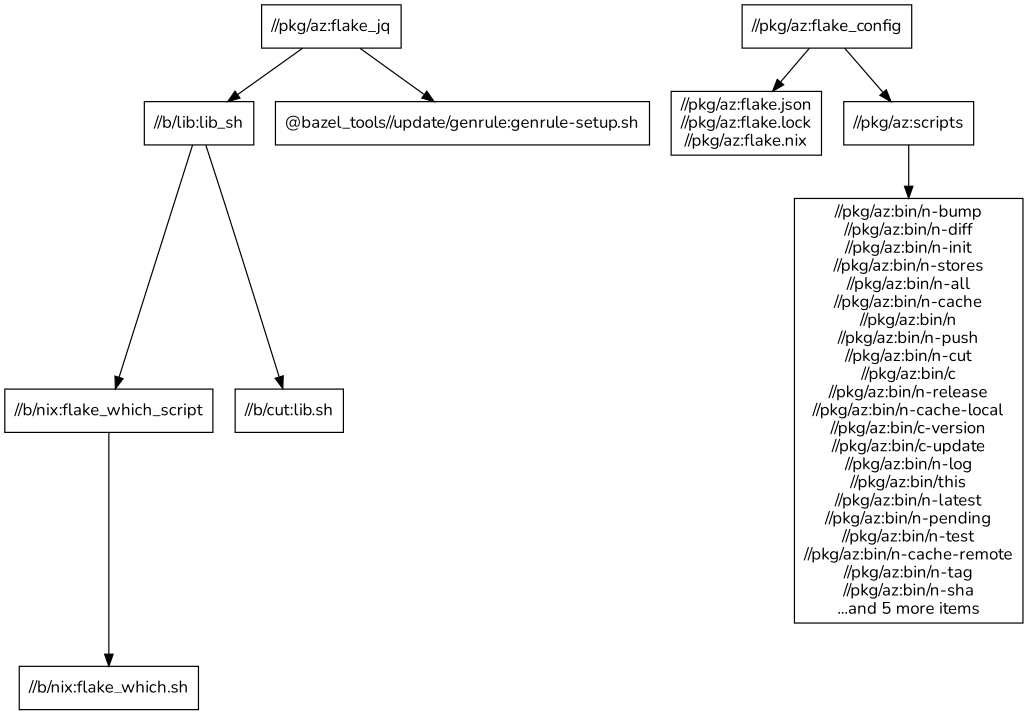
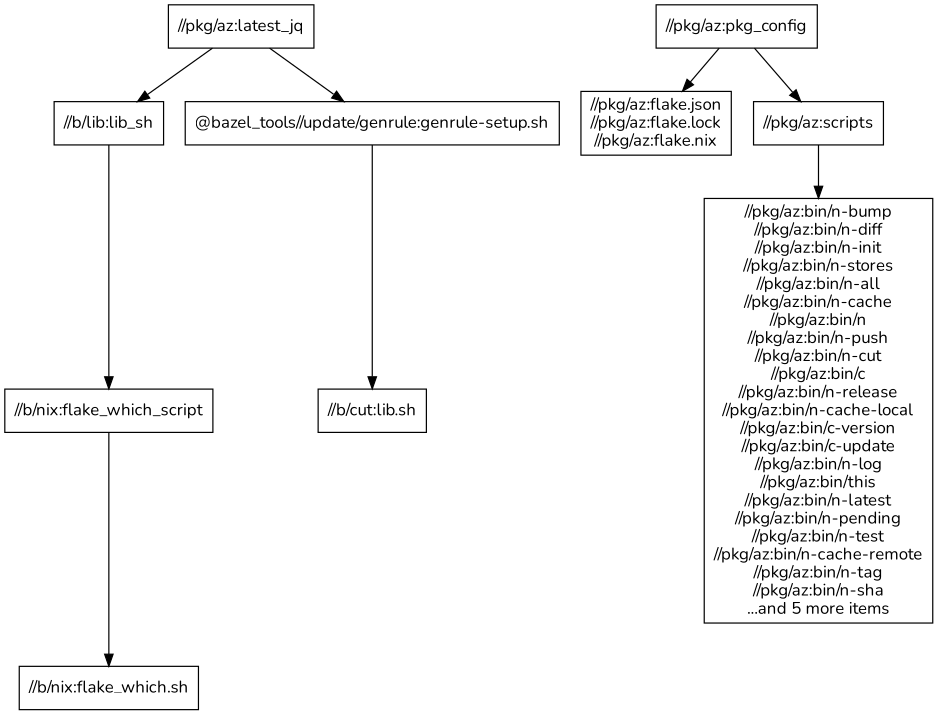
  digraph {
    fontname=Nunito
    node [fontname=Nunito shape=box]
    edge [fontname=Nunito]
-   "//pkg/az:flake_jq"
+   "//pkg/az:flake_jq" [label="//pkg/az:latest_jq"]
    "//b/lib:lib_sh"
    n3 [label="@bazel_tools//update/genrule:genrule-setup.sh"]
-   "//pkg/az:flake_config"
+   "//pkg/az:flake_config" [label="//pkg/az:pkg_config"]
    "//pkg/az:flake.json\n//pkg/az:flake.lock\n//pkg/az:flake.nix"
    "//pkg/az:scripts"
    "//b/nix:flake_which_script"
    "//b/nix:flake_which.sh"
    n9 [label="//b/cut:lib.sh"]
    "//pkg/az:bin/n-bump\n//pkg/az:bin/n-diff\n//pkg/az:bin/n-init\n//pkg/az:bin/n-stores\n//pkg/az:bin/n-all\n//pkg/az:bin/n-cache\n//pkg/az:bin/n\n//pkg/az:bin/n-push\n//pkg/az:bin/n-cut\n//pkg/az:bin/c\n//pkg/az:bin/n-release\n//pkg/az:bin/n-cache-local\n//pkg/az:bin/c-version\n//pkg/az:bin/c-update\n//pkg/az:bin/n-log\n//pkg/az:bin/this\n//pkg/az:bin/n-latest\n//pkg/az:bin/n-pending\n//pkg/az:bin/n-test\n//pkg/az:bin/n-cache-remote\n//pkg/az:bin/n-tag\n//pkg/az:bin/n-sha\n...and 5 more items"
    "//pkg/az:flake_jq" -> "//b/lib:lib_sh"
    "//pkg/az:flake_jq" -> n3
    "//b/lib:lib_sh" -> "//b/nix:flake_which_script"
-   "//b/lib:lib_sh" -> n9
+   n3 -> n9
    "//pkg/az:flake_config" -> "//pkg/az:flake.json\n//pkg/az:flake.lock\n//pkg/az:flake.nix"
    "//pkg/az:flake_config" -> "//pkg/az:scripts"
    "//pkg/az:scripts" -> "//pkg/az:bin/n-bump\n//pkg/az:bin/n-diff\n//pkg/az:bin/n-init\n//pkg/az:bin/n-stores\n//pkg/az:bin/n-all\n//pkg/az:bin/n-cache\n//pkg/az:bin/n\n//pkg/az:bin/n-push\n//pkg/az:bin/n-cut\n//pkg/az:bin/c\n//pkg/az:bin/n-release\n//pkg/az:bin/n-cache-local\n//pkg/az:bin/c-version\n//pkg/az:bin/c-update\n//pkg/az:bin/n-log\n//pkg/az:bin/this\n//pkg/az:bin/n-latest\n//pkg/az:bin/n-pending\n//pkg/az:bin/n-test\n//pkg/az:bin/n-cache-remote\n//pkg/az:bin/n-tag\n//pkg/az:bin/n-sha\n...and 5 more items"
    "//b/nix:flake_which_script" -> "//b/nix:flake_which.sh"
  }
